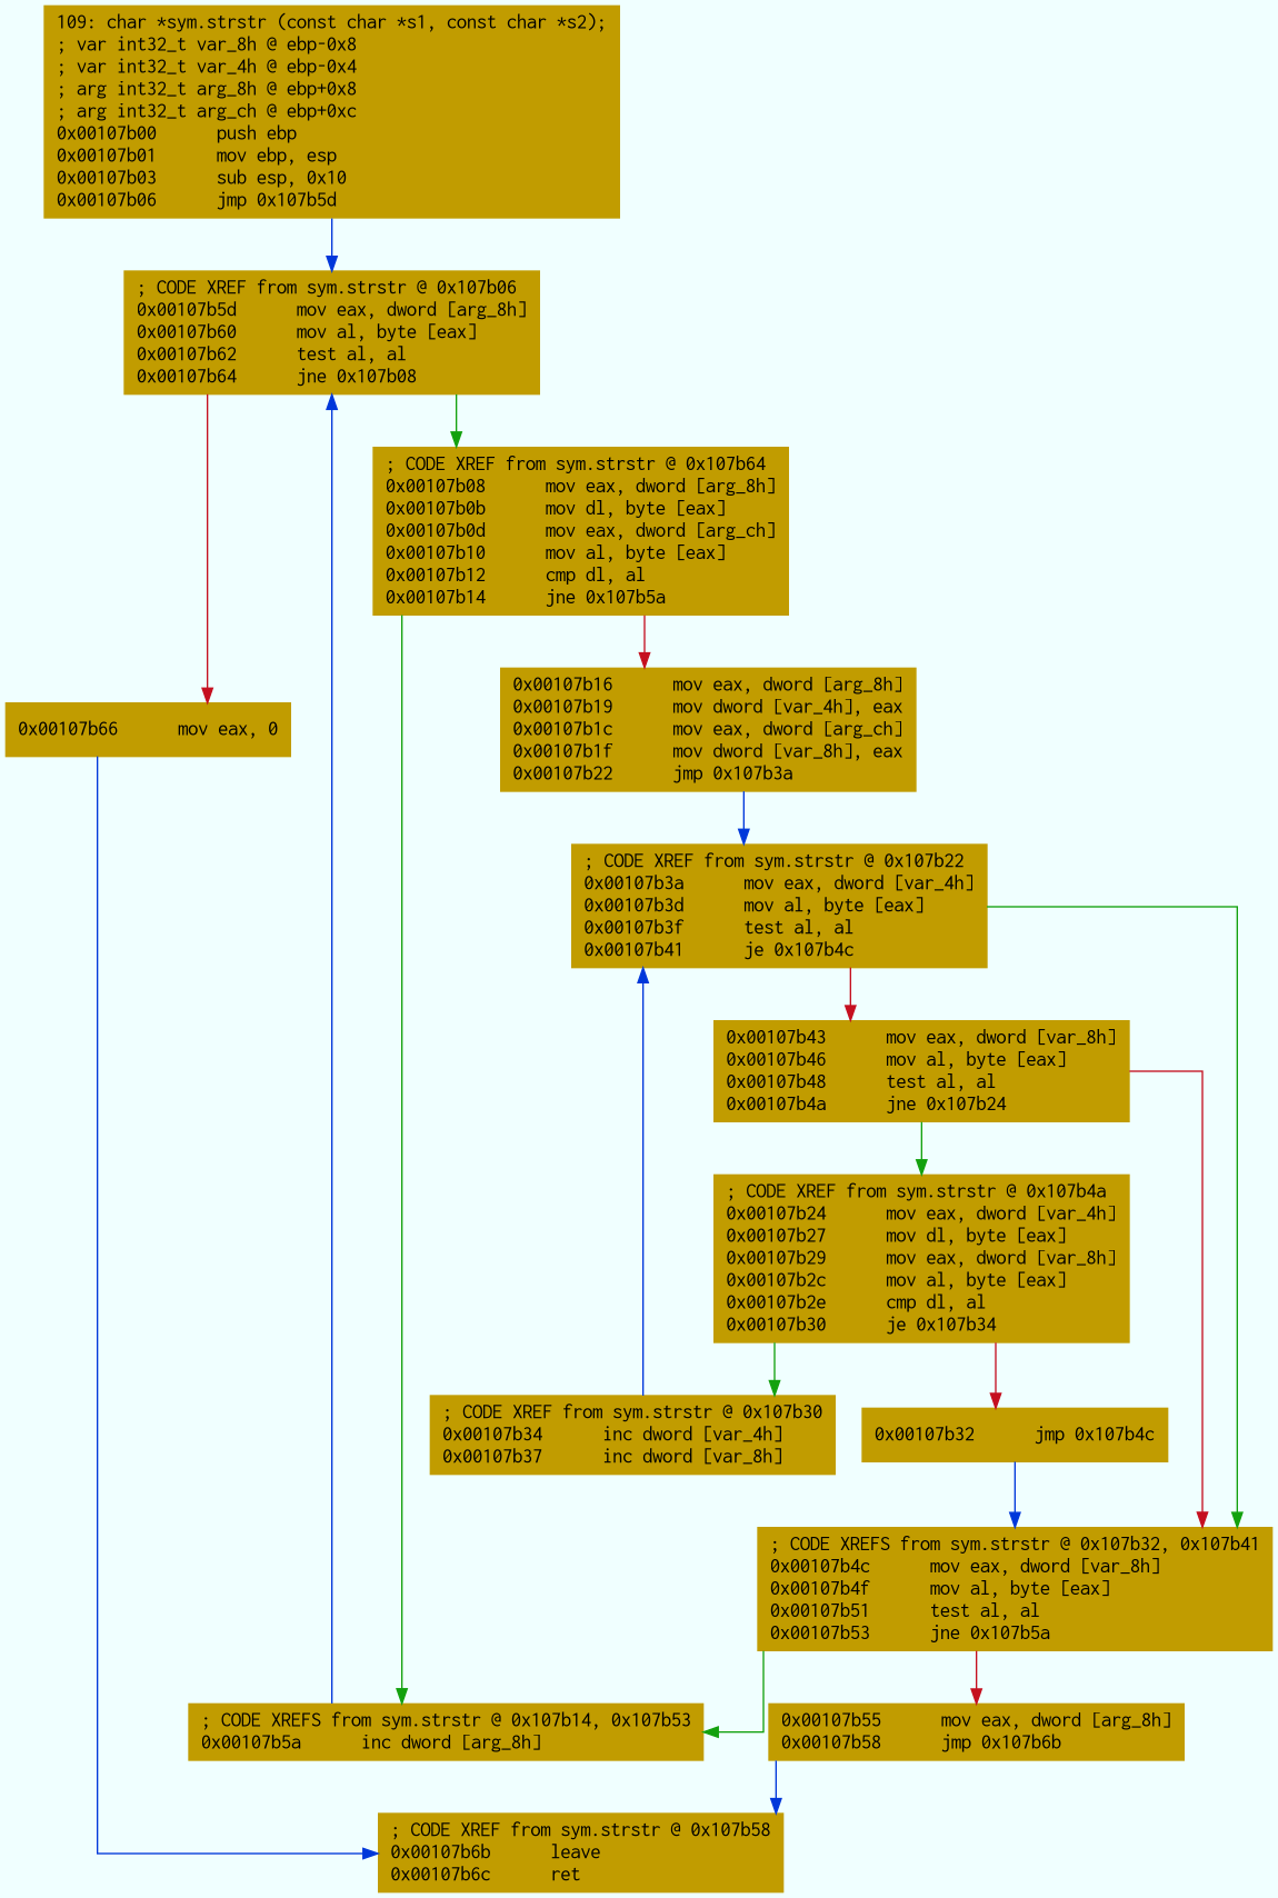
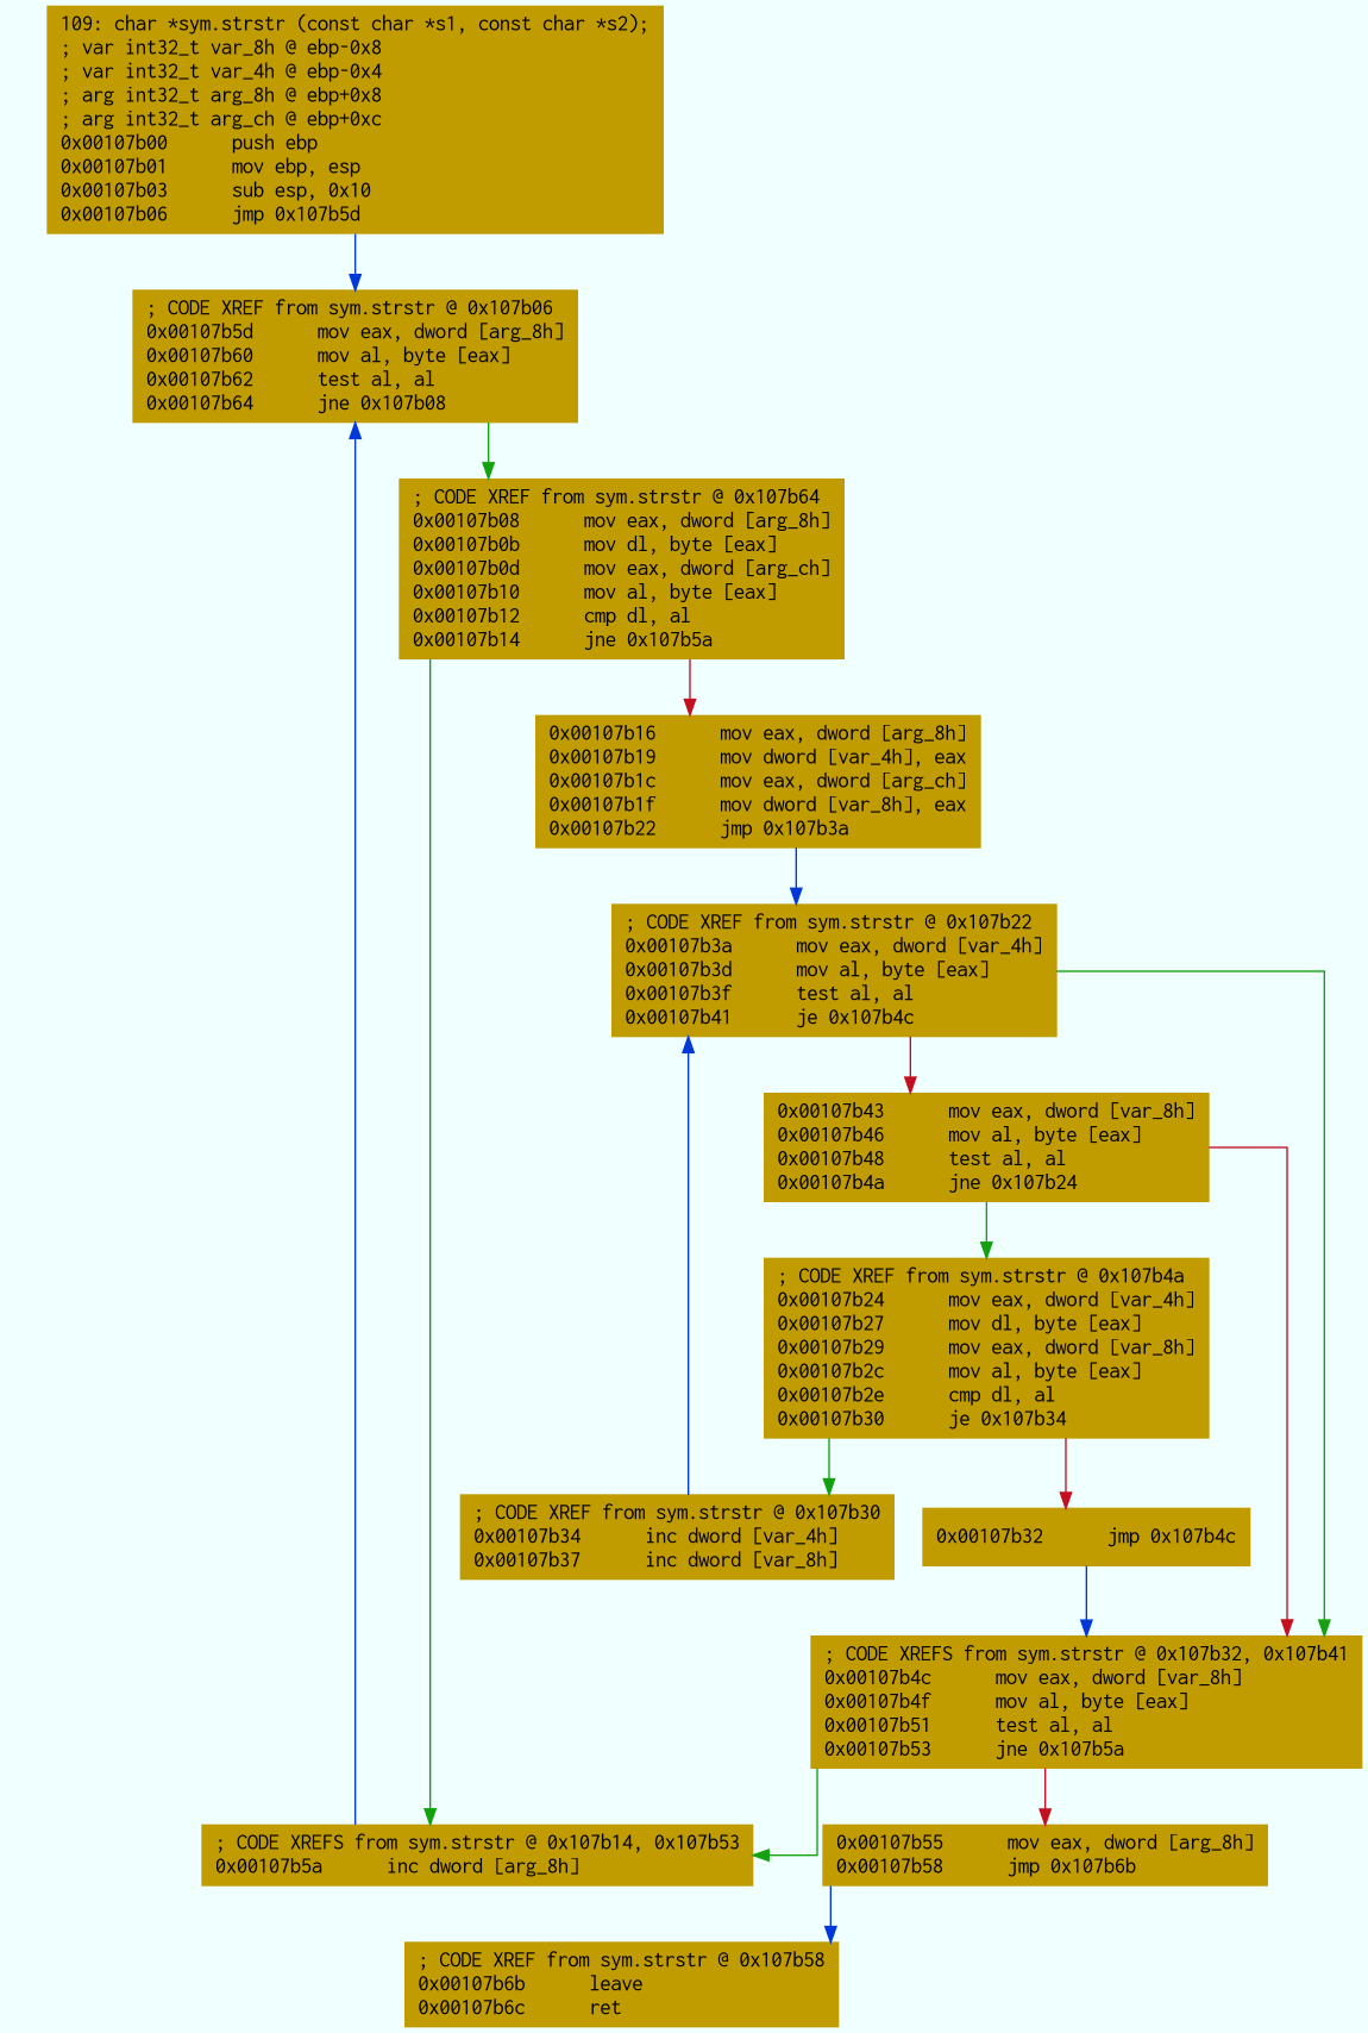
  digraph {
    bgcolor=azure
    fontname=Courier
    fontsize=8
    splines=ortho
    node [color="#c19c00" fillcolor="#c19c00" fontname=Courier shape=box style=filled]
    edge [arrowhead=normal color="#0037da"]
    n1 [label="109: char *sym.strstr (const char *s1, const char *s2);\l; var int32_t var_8h @ ebp-0x8\l; var int32_t var_4h @ ebp-0x4\l; arg int32_t arg_8h @ ebp+0x8\l; arg int32_t arg_ch @ ebp+0xc\l0x00107b00      push ebp\l0x00107b01      mov ebp, esp\l0x00107b03      sub esp, 0x10\l0x00107b06      jmp 0x107b5d\l"]
    n2 [label="; CODE XREF from sym.strstr @ 0x107b06\l0x00107b5d      mov eax, dword [arg_8h]\l0x00107b60      mov al, byte [eax]\l0x00107b62      test al, al\l0x00107b64      jne 0x107b08\l"]
    n3 [label="; CODE XREF from sym.strstr @ 0x107b64\l0x00107b08      mov eax, dword [arg_8h]\l0x00107b0b      mov dl, byte [eax]\l0x00107b0d      mov eax, dword [arg_ch]\l0x00107b10      mov al, byte [eax]\l0x00107b12      cmp dl, al\l0x00107b14      jne 0x107b5a\l"]
    n4 [label="0x00107b16      mov eax, dword [arg_8h]\l0x00107b19      mov dword [var_4h], eax\l0x00107b1c      mov eax, dword [arg_ch]\l0x00107b1f      mov dword [var_8h], eax\l0x00107b22      jmp 0x107b3a\l"]
    n5 [label="; CODE XREFS from sym.strstr @ 0x107b14, 0x107b53\l0x00107b5a      inc dword [arg_8h]\l"]
    n6 [label="; CODE XREF from sym.strstr @ 0x107b22\l0x00107b3a      mov eax, dword [var_4h]\l0x00107b3d      mov al, byte [eax]\l0x00107b3f      test al, al\l0x00107b41      je 0x107b4c\l"]
    n7 [label="; CODE XREF from sym.strstr @ 0x107b4a\l0x00107b24      mov eax, dword [var_4h]\l0x00107b27      mov dl, byte [eax]\l0x00107b29      mov eax, dword [var_8h]\l0x00107b2c      mov al, byte [eax]\l0x00107b2e      cmp dl, al\l0x00107b30      je 0x107b34\l"]
    n8 [label="0x00107b32      jmp 0x107b4c\l"]
    n9 [label="; CODE XREF from sym.strstr @ 0x107b30\l0x00107b34      inc dword [var_4h]\l0x00107b37      inc dword [var_8h]\l"]
    n10 [label="; CODE XREFS from sym.strstr @ 0x107b32, 0x107b41\l0x00107b4c      mov eax, dword [var_8h]\l0x00107b4f      mov al, byte [eax]\l0x00107b51      test al, al\l0x00107b53      jne 0x107b5a\l"]
    n11 [label="0x00107b43      mov eax, dword [var_8h]\l0x00107b46      mov al, byte [eax]\l0x00107b48      test al, al\l0x00107b4a      jne 0x107b24\l"]
    n12 [label="0x00107b55      mov eax, dword [arg_8h]\l0x00107b58      jmp 0x107b6b\l"]
    n13 [label="; CODE XREF from sym.strstr @ 0x107b58\l0x00107b6b      leave\l0x00107b6c      ret\l"]
-   n14 [label="0x00107b66      mov eax, 0\l"]
    n1 -> n2
    n2 -> n3 [color="#13a10e"]
-   n2 -> n14 [color="#c50f1f"]
    n3 -> n4 [color="#c50f1f"]
    n3 -> n5 [color="#13a10e"]
    n4 -> n6
    n5 -> n2
    n6 -> n10 [color="#13a10e"]
    n6 -> n11 [color="#c50f1f"]
    n7 -> n8 [color="#c50f1f"]
    n7 -> n9 [color="#13a10e"]
    n8 -> n10
    n9 -> n6
    n10 -> n5 [color="#13a10e"]
    n10 -> n12 [color="#c50f1f"]
    n11 -> n7 [color="#13a10e"]
    n11 -> n10 [color="#c50f1f"]
    n12 -> n13
-   n14 -> n13
  }
